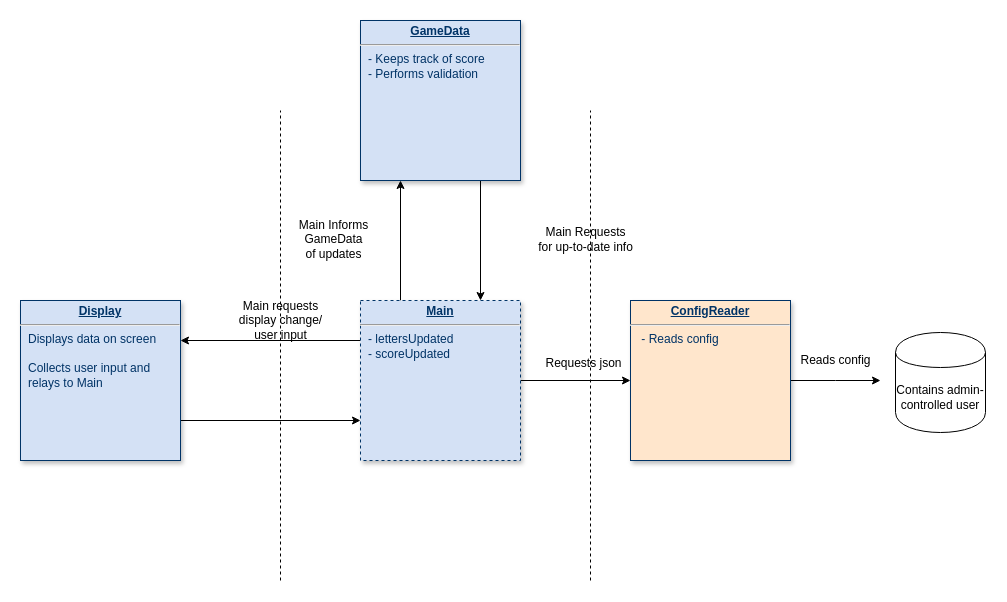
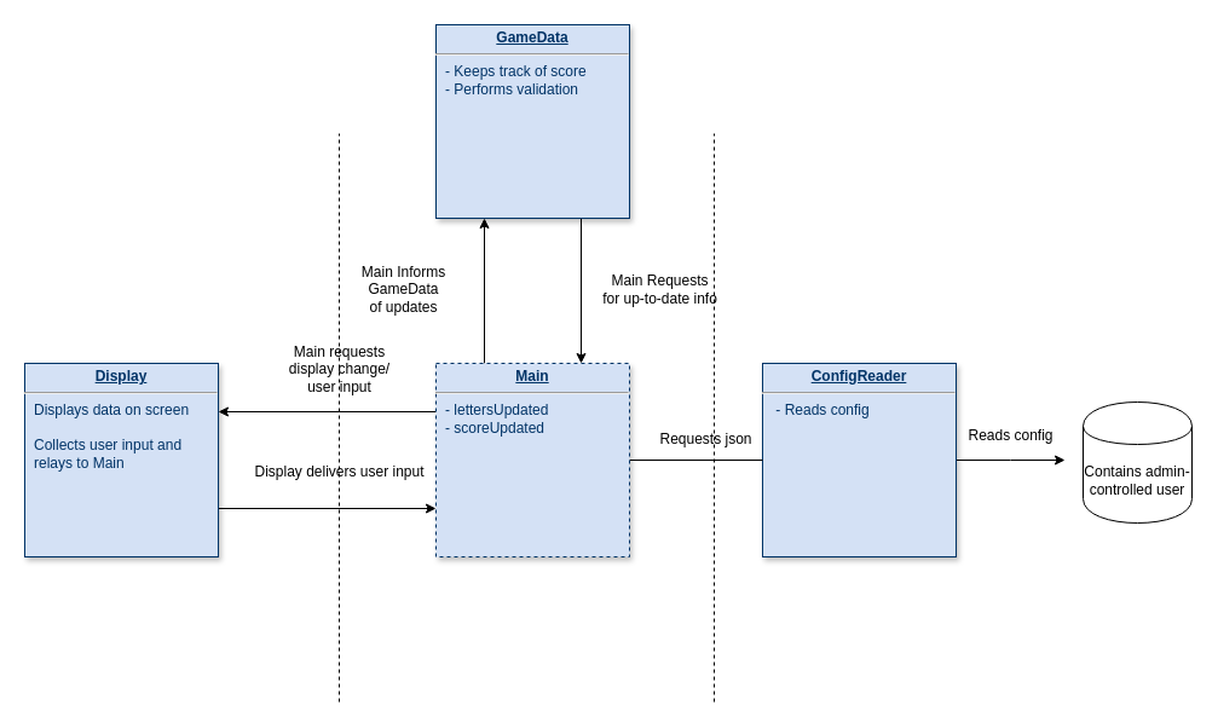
  <mxCell id="0" />
  <mxCell id="1" parent="0" />
  <mxCell id="2" style="edgeStyle=orthogonalEdgeStyle;rounded=0;orthogonalLoop=1;jettySize=auto;html=1;exitX=1;exitY=0.75;exitDx=0;exitDy=0;entryX=0;entryY=0.75;entryDx=0;entryDy=0;" edge="1" parent="1" source="3" target="11"><mxGeometry relative="1" as="geometry" /></mxCell>
  <mxCell id="3" value="&lt;p style=&quot;margin: 0px ; margin-top: 4px ; text-align: center ; text-decoration: underline&quot;&gt;&lt;strong&gt;Display&lt;/strong&gt;&lt;/p&gt;&lt;hr&gt;&lt;p style=&quot;margin: 0px ; margin-left: 8px&quot;&gt;Displays data on screen&lt;/p&gt;&lt;p style=&quot;margin: 0px ; margin-left: 8px&quot;&gt;&lt;br&gt;&lt;/p&gt;&lt;p style=&quot;margin: 0px ; margin-left: 8px&quot;&gt;Collects user input and&lt;/p&gt;&lt;p style=&quot;margin: 0px ; margin-left: 8px&quot;&gt;relays to Main&lt;/p&gt;" style="verticalAlign=top;align=left;overflow=fill;fontSize=12;fontFamily=Helvetica;html=1;strokeColor=#003366;shadow=1;fillColor=#D4E1F5;fontColor=#003366" parent="1" vertex="1"><mxGeometry x="20" y="300" width="160" height="160" as="geometry" /></mxCell>
  <mxCell id="4" style="edgeStyle=orthogonalEdgeStyle;rounded=0;orthogonalLoop=1;jettySize=auto;html=1;exitX=1;exitY=0.5;exitDx=0;exitDy=0;" edge="1" parent="1" source="5"><mxGeometry relative="1" as="geometry"><mxPoint x="880" y="380" as="targetPoint" /></mxGeometry></mxCell>
- <mxCell id="5" value="&lt;p style=&quot;margin: 0px ; margin-top: 4px ; text-align: center ; text-decoration: underline&quot;&gt;&lt;strong&gt;ConfigReader&lt;/strong&gt;&lt;/p&gt;&lt;hr&gt;&lt;p style=&quot;margin: 0px ; margin-left: 8px&quot;&gt;&amp;nbsp;- Reads config&lt;/p&gt;" style="verticalAlign=top;align=left;overflow=fill;fontSize=12;fontFamily=Helvetica;html=1;strokeColor=#003366;shadow=1;fillColor=#ffe6cc;fontColor=#003366;" parent="1" vertex="1"><mxGeometry x="630" y="300" width="160" height="160" as="geometry" /></mxCell>
+ <mxCell id="5" value="&lt;p style=&quot;margin: 0px ; margin-top: 4px ; text-align: center ; text-decoration: underline&quot;&gt;&lt;strong&gt;ConfigReader&lt;/strong&gt;&lt;/p&gt;&lt;hr&gt;&lt;p style=&quot;margin: 0px ; margin-left: 8px&quot;&gt;&amp;nbsp;- Reads config&lt;/p&gt;" style="verticalAlign=top;align=left;overflow=fill;fontSize=12;fontFamily=Helvetica;html=1;strokeColor=#003366;shadow=1;fillColor=#D4E1F5;fontColor=#003366" parent="1" vertex="1"><mxGeometry x="630" y="300" width="160" height="160" as="geometry" /></mxCell>
  <mxCell id="6" value="" style="endArrow=none;dashed=1;html=1;" parent="1" edge="1"><mxGeometry width="50" height="50" relative="1" as="geometry"><mxPoint x="280" y="580" as="sourcePoint" /><mxPoint x="280" y="110" as="targetPoint" /></mxGeometry></mxCell>
  <mxCell id="7" value="" style="endArrow=none;dashed=1;html=1;" parent="1" edge="1"><mxGeometry width="50" height="50" relative="1" as="geometry"><mxPoint x="590" y="580" as="sourcePoint" /><mxPoint x="590" y="110" as="targetPoint" /></mxGeometry></mxCell>
- <mxCell id="8" style="edgeStyle=orthogonalEdgeStyle;rounded=0;orthogonalLoop=1;jettySize=auto;html=1;exitX=1;exitY=0.5;exitDx=0;exitDy=0;entryX=0;entryY=0.5;entryDx=0;entryDy=0;" edge="1" parent="1" source="11" target="5"><mxGeometry relative="1" as="geometry" /></mxCell>
+ <mxCell id="8" style="edgeStyle=orthogonalEdgeStyle;rounded=0;orthogonalLoop=1;jettySize=auto;html=1;exitX=1;exitY=0.5;exitDx=0;exitDy=0;entryX=0;entryY=0.5;entryDx=0;entryDy=0;endArrow=none;" edge="1" parent="1" source="11" target="5"><mxGeometry relative="1" as="geometry" /></mxCell>
  <mxCell id="9" style="edgeStyle=orthogonalEdgeStyle;rounded=0;orthogonalLoop=1;jettySize=auto;html=1;exitX=0.25;exitY=0;exitDx=0;exitDy=0;entryX=0.25;entryY=1;entryDx=0;entryDy=0;" edge="1" parent="1" source="11" target="16"><mxGeometry relative="1" as="geometry" /></mxCell>
  <mxCell id="10" style="edgeStyle=orthogonalEdgeStyle;rounded=0;orthogonalLoop=1;jettySize=auto;html=1;exitX=0;exitY=0.25;exitDx=0;exitDy=0;entryX=1;entryY=0.25;entryDx=0;entryDy=0;" edge="1" parent="1" source="11" target="3"><mxGeometry relative="1" as="geometry" /></mxCell>
  <mxCell id="11" value="&lt;p style=&quot;margin: 0px ; margin-top: 4px ; text-align: center ; text-decoration: underline&quot;&gt;&lt;strong&gt;Main&lt;/strong&gt;&lt;/p&gt;&lt;hr&gt;&lt;p style=&quot;margin: 0px ; margin-left: 8px&quot;&gt;&lt;span&gt;- lettersUpdated&lt;/span&gt;&lt;/p&gt;&lt;p style=&quot;margin: 0px ; margin-left: 8px&quot;&gt;&lt;span&gt;- scoreUpdated&lt;/span&gt;&lt;/p&gt;" style="verticalAlign=top;align=left;overflow=fill;fontSize=12;fontFamily=Helvetica;html=1;strokeColor=#003366;shadow=1;fillColor=#D4E1F5;fontColor=#003366;dashed=1;" vertex="1" parent="1"><mxGeometry x="360" y="300" width="160" height="160" as="geometry" /></mxCell>
  <mxCell id="12" value="Contains admin-controlled user" style="shape=cylinder;whiteSpace=wrap;html=1;boundedLbl=1;backgroundOutline=1;" vertex="1" parent="1"><mxGeometry x="895" y="332" width="90" height="100" as="geometry" /></mxCell>
  <mxCell id="13" value="Reads config" style="text;html=1;align=center;verticalAlign=middle;resizable=0;points=[];autosize=1;" vertex="1" parent="1"><mxGeometry x="790" y="350" width="90" height="20" as="geometry" /></mxCell>
  <mxCell id="14" value="Requests json" style="text;html=1;align=center;verticalAlign=middle;resizable=0;points=[];autosize=1;" vertex="1" parent="1"><mxGeometry x="538" y="353" width="90" height="20" as="geometry" /></mxCell>
  <mxCell id="15" style="edgeStyle=orthogonalEdgeStyle;rounded=0;orthogonalLoop=1;jettySize=auto;html=1;exitX=0.75;exitY=1;exitDx=0;exitDy=0;entryX=0.75;entryY=0;entryDx=0;entryDy=0;" edge="1" parent="1" source="16" target="11"><mxGeometry relative="1" as="geometry" /></mxCell>
  <mxCell id="16" value="&lt;p style=&quot;margin: 0px ; margin-top: 4px ; text-align: center ; text-decoration: underline&quot;&gt;&lt;strong&gt;GameData&lt;/strong&gt;&lt;/p&gt;&lt;hr&gt;&lt;p style=&quot;margin: 0px ; margin-left: 8px&quot;&gt;&lt;span&gt;- Keeps track of score&lt;br&gt;&lt;/span&gt;&lt;/p&gt;&lt;p style=&quot;margin: 0px ; margin-left: 8px&quot;&gt;- Performs validation&lt;/p&gt;" style="verticalAlign=top;align=left;overflow=fill;fontSize=12;fontFamily=Helvetica;html=1;strokeColor=#003366;shadow=1;fillColor=#D4E1F5;fontColor=#003366" vertex="1" parent="1"><mxGeometry x="360" y="20" width="160" height="160" as="geometry" /></mxCell>
- <mxCell id="18" value="Main requests &lt;br&gt;display change/&lt;br&gt;user input" style="text;html=1;align=center;verticalAlign=middle;resizable=0;points=[];autosize=1;" vertex="1" parent="1"><mxGeometry x="230" y="295" width="100" height="50" as="geometry" /></mxCell>
+ <mxCell id="17" value="Display delivers user input" style="text;html=1;align=center;verticalAlign=middle;resizable=0;points=[];autosize=1;" vertex="1" parent="1"><mxGeometry x="200" y="380" width="160" height="20" as="geometry" /></mxCell>
+ <mxCell id="18" value="Main requests &lt;br&gt;display change/&lt;br&gt;user input" style="text;html=1;align=center;verticalAlign=middle;resizable=0;points=[];autosize=1;" vertex="1" parent="1"><mxGeometry x="230" y="280" width="100" height="50" as="geometry" /></mxCell>
  <mxCell id="19" value="Main Informs &lt;br&gt;GameData&lt;br&gt;of updates" style="text;html=1;align=center;verticalAlign=middle;resizable=0;points=[];autosize=1;" vertex="1" parent="1"><mxGeometry x="293" y="214" width="80" height="50" as="geometry" /></mxCell>
- <mxCell id="20" value="Main Requests&lt;br&gt;for up-to-date info" style="text;html=1;align=center;verticalAlign=middle;resizable=0;points=[];autosize=1;" vertex="1" parent="1"><mxGeometry x="530" y="224" width="110" height="30" as="geometry" /></mxCell>
+ <mxCell id="20" value="Main Requests&lt;br&gt;for up-to-date info" style="text;html=1;align=center;verticalAlign=middle;resizable=0;points=[];autosize=1;" vertex="1" parent="1"><mxGeometry x="490" y="224" width="110" height="30" as="geometry" /></mxCell>
